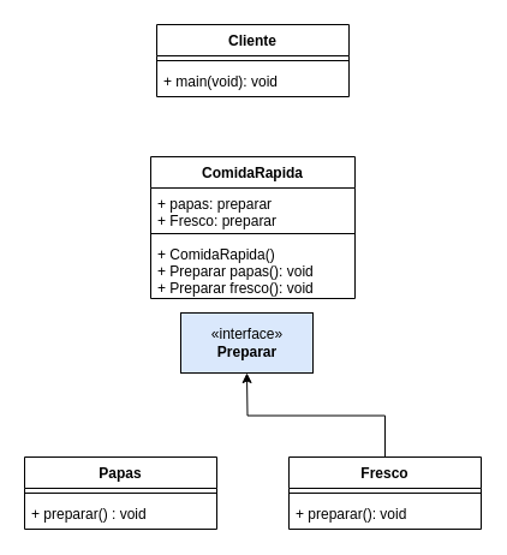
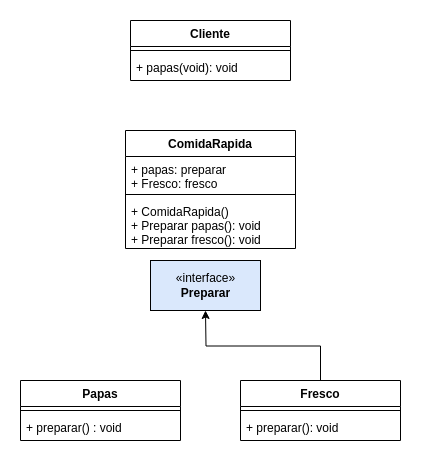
  <mxCell id="0" />
  <mxCell id="1" parent="0" />
  <mxCell id="2" value="«interface»&lt;br&gt;&lt;b&gt;Preparar&lt;/b&gt;" style="html=1;fillColor=#dae8fc;" vertex="1" parent="1"><mxGeometry x="150" y="260" width="110" height="50" as="geometry" /></mxCell>
  <mxCell id="3" value="ComidaRapida" style="swimlane;fontStyle=1;align=center;verticalAlign=top;childLayout=stackLayout;horizontal=1;startSize=26;horizontalStack=0;resizeParent=1;resizeParentMax=0;resizeLast=0;collapsible=1;marginBottom=0;" vertex="1" parent="1"><mxGeometry x="125" y="130" width="170" height="118" as="geometry" /></mxCell>
- <mxCell id="4" value="+ papas: preparar&#10;+ Fresco: preparar" style="text;strokeColor=none;fillColor=none;align=left;verticalAlign=top;spacingLeft=4;spacingRight=4;overflow=hidden;rotatable=0;points=[[0,0.5],[1,0.5]];portConstraint=eastwest;" vertex="1" parent="3"><mxGeometry y="26" width="170" height="34" as="geometry" /></mxCell>
+ <mxCell id="4" value="+ papas: preparar&#10;+ Fresco: fresco" style="text;strokeColor=none;fillColor=none;align=left;verticalAlign=top;spacingLeft=4;spacingRight=4;overflow=hidden;rotatable=0;points=[[0,0.5],[1,0.5]];portConstraint=eastwest;" vertex="1" parent="3"><mxGeometry y="26" width="170" height="34" as="geometry" /></mxCell>
  <mxCell id="5" value="" style="line;strokeWidth=1;fillColor=none;align=left;verticalAlign=middle;spacingTop=-1;spacingLeft=3;spacingRight=3;rotatable=0;labelPosition=right;points=[];portConstraint=eastwest;" vertex="1" parent="3"><mxGeometry y="60" width="170" height="8" as="geometry" /></mxCell>
  <mxCell id="6" value="+ ComidaRapida()&#10;+ Preparar papas(): void&#10;+ Preparar fresco(): void&#10;" style="text;strokeColor=none;fillColor=none;align=left;verticalAlign=top;spacingLeft=4;spacingRight=4;overflow=hidden;rotatable=0;points=[[0,0.5],[1,0.5]];portConstraint=eastwest;" vertex="1" parent="3"><mxGeometry y="68" width="170" height="50" as="geometry" /></mxCell>
  <mxCell id="7" style="edgeStyle=orthogonalEdgeStyle;rounded=0;orthogonalLoop=1;jettySize=auto;html=1;exitX=0.5;exitY=0;exitDx=0;exitDy=0;" edge="1" parent="1" source="11"><mxGeometry relative="1" as="geometry"><mxPoint x="205" y="310" as="targetPoint" /></mxGeometry></mxCell>
  <mxCell id="8" value="Papas" style="swimlane;fontStyle=1;align=center;verticalAlign=top;childLayout=stackLayout;horizontal=1;startSize=26;horizontalStack=0;resizeParent=1;resizeParentMax=0;resizeLast=0;collapsible=1;marginBottom=0;" vertex="1" parent="1"><mxGeometry x="20" y="380" width="160" height="60" as="geometry" /></mxCell>
  <mxCell id="9" value="" style="line;strokeWidth=1;fillColor=none;align=left;verticalAlign=middle;spacingTop=-1;spacingLeft=3;spacingRight=3;rotatable=0;labelPosition=right;points=[];portConstraint=eastwest;" vertex="1" parent="8"><mxGeometry y="26" width="160" height="8" as="geometry" /></mxCell>
  <mxCell id="10" value="+ preparar() : void " style="text;strokeColor=none;fillColor=none;align=left;verticalAlign=top;spacingLeft=4;spacingRight=4;overflow=hidden;rotatable=0;points=[[0,0.5],[1,0.5]];portConstraint=eastwest;" vertex="1" parent="8"><mxGeometry y="34" width="160" height="26" as="geometry" /></mxCell>
  <mxCell id="11" value="Fresco" style="swimlane;fontStyle=1;align=center;verticalAlign=top;childLayout=stackLayout;horizontal=1;startSize=26;horizontalStack=0;resizeParent=1;resizeParentMax=0;resizeLast=0;collapsible=1;marginBottom=0;" vertex="1" parent="1"><mxGeometry x="240" y="380" width="160" height="60" as="geometry" /></mxCell>
  <mxCell id="12" value="" style="line;strokeWidth=1;fillColor=none;align=left;verticalAlign=middle;spacingTop=-1;spacingLeft=3;spacingRight=3;rotatable=0;labelPosition=right;points=[];portConstraint=eastwest;" vertex="1" parent="11"><mxGeometry y="26" width="160" height="8" as="geometry" /></mxCell>
  <mxCell id="13" value="+ preparar(): void" style="text;strokeColor=none;fillColor=none;align=left;verticalAlign=top;spacingLeft=4;spacingRight=4;overflow=hidden;rotatable=0;points=[[0,0.5],[1,0.5]];portConstraint=eastwest;" vertex="1" parent="11"><mxGeometry y="34" width="160" height="26" as="geometry" /></mxCell>
  <mxCell id="14" value="Cliente" style="swimlane;fontStyle=1;align=center;verticalAlign=top;childLayout=stackLayout;horizontal=1;startSize=26;horizontalStack=0;resizeParent=1;resizeParentMax=0;resizeLast=0;collapsible=1;marginBottom=0;" vertex="1" parent="1"><mxGeometry x="130" y="20" width="160" height="60" as="geometry" /></mxCell>
  <mxCell id="15" value="" style="line;strokeWidth=1;fillColor=none;align=left;verticalAlign=middle;spacingTop=-1;spacingLeft=3;spacingRight=3;rotatable=0;labelPosition=right;points=[];portConstraint=eastwest;" vertex="1" parent="14"><mxGeometry y="26" width="160" height="8" as="geometry" /></mxCell>
- <mxCell id="16" value="+ main(void): void" style="text;strokeColor=none;fillColor=none;align=left;verticalAlign=top;spacingLeft=4;spacingRight=4;overflow=hidden;rotatable=0;points=[[0,0.5],[1,0.5]];portConstraint=eastwest;" vertex="1" parent="14"><mxGeometry y="34" width="160" height="26" as="geometry" /></mxCell>
+ <mxCell id="16" value="+ papas(void): void" style="text;strokeColor=none;fillColor=none;align=left;verticalAlign=top;spacingLeft=4;spacingRight=4;overflow=hidden;rotatable=0;points=[[0,0.5],[1,0.5]];portConstraint=eastwest;" vertex="1" parent="14"><mxGeometry y="34" width="160" height="26" as="geometry" /></mxCell>
